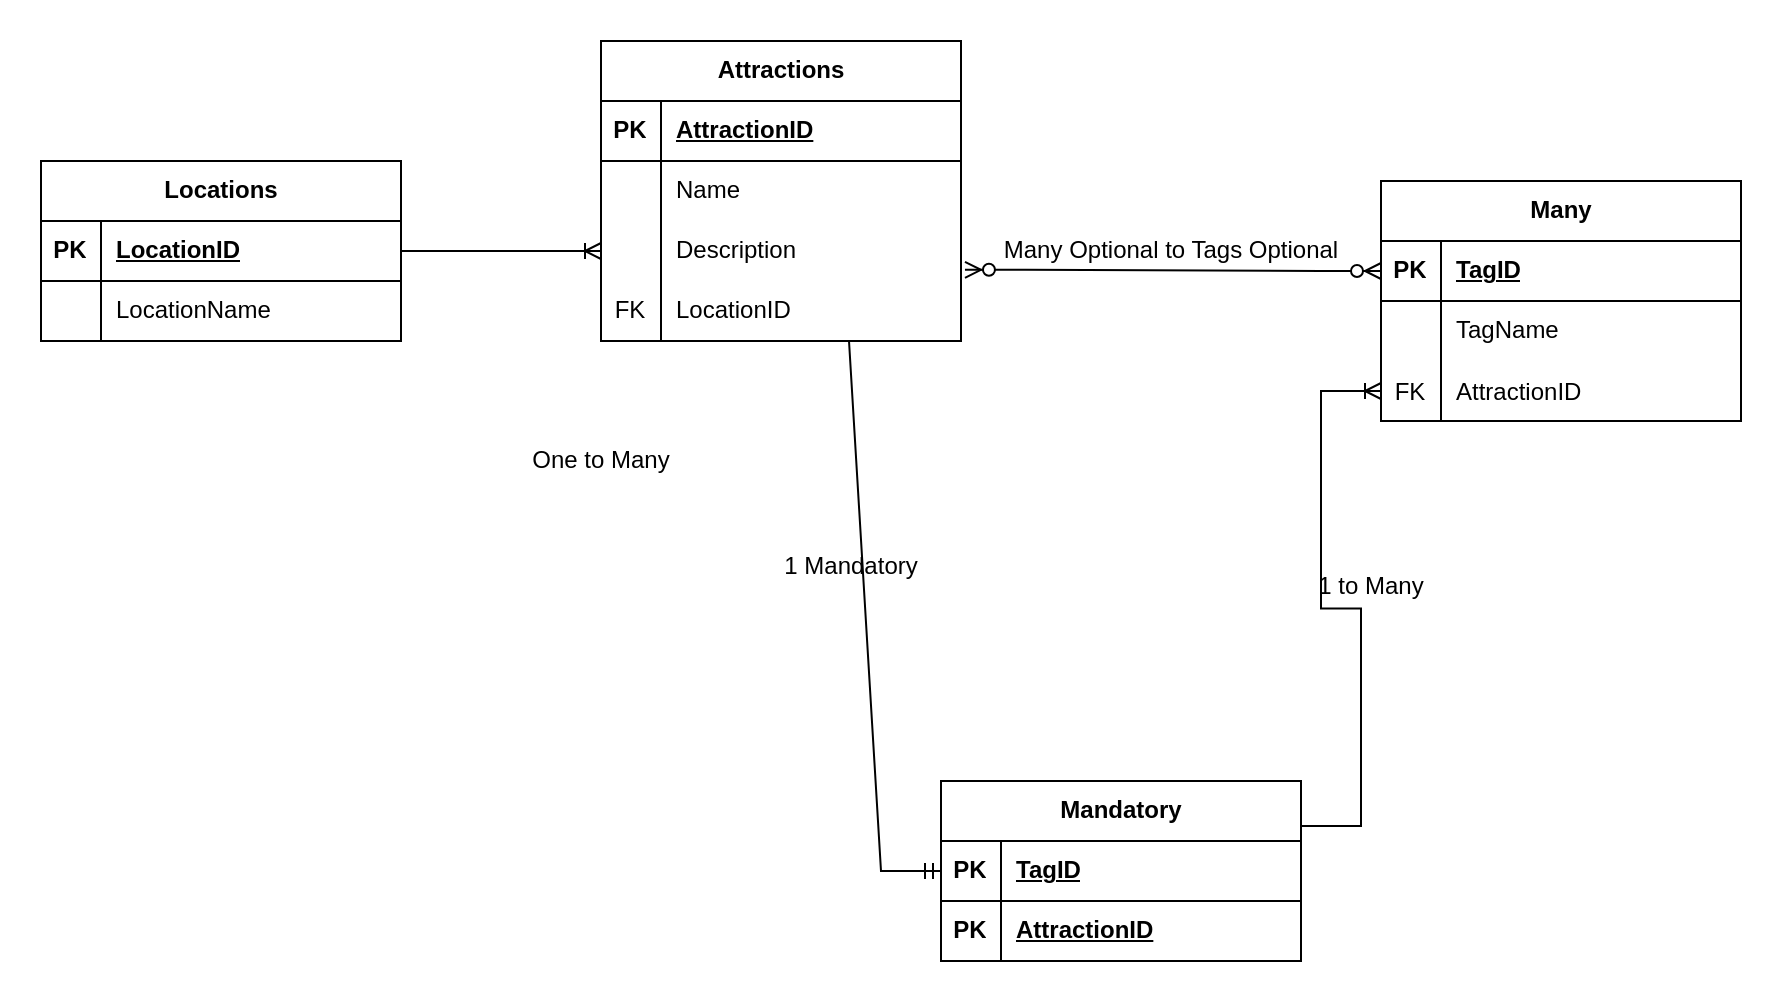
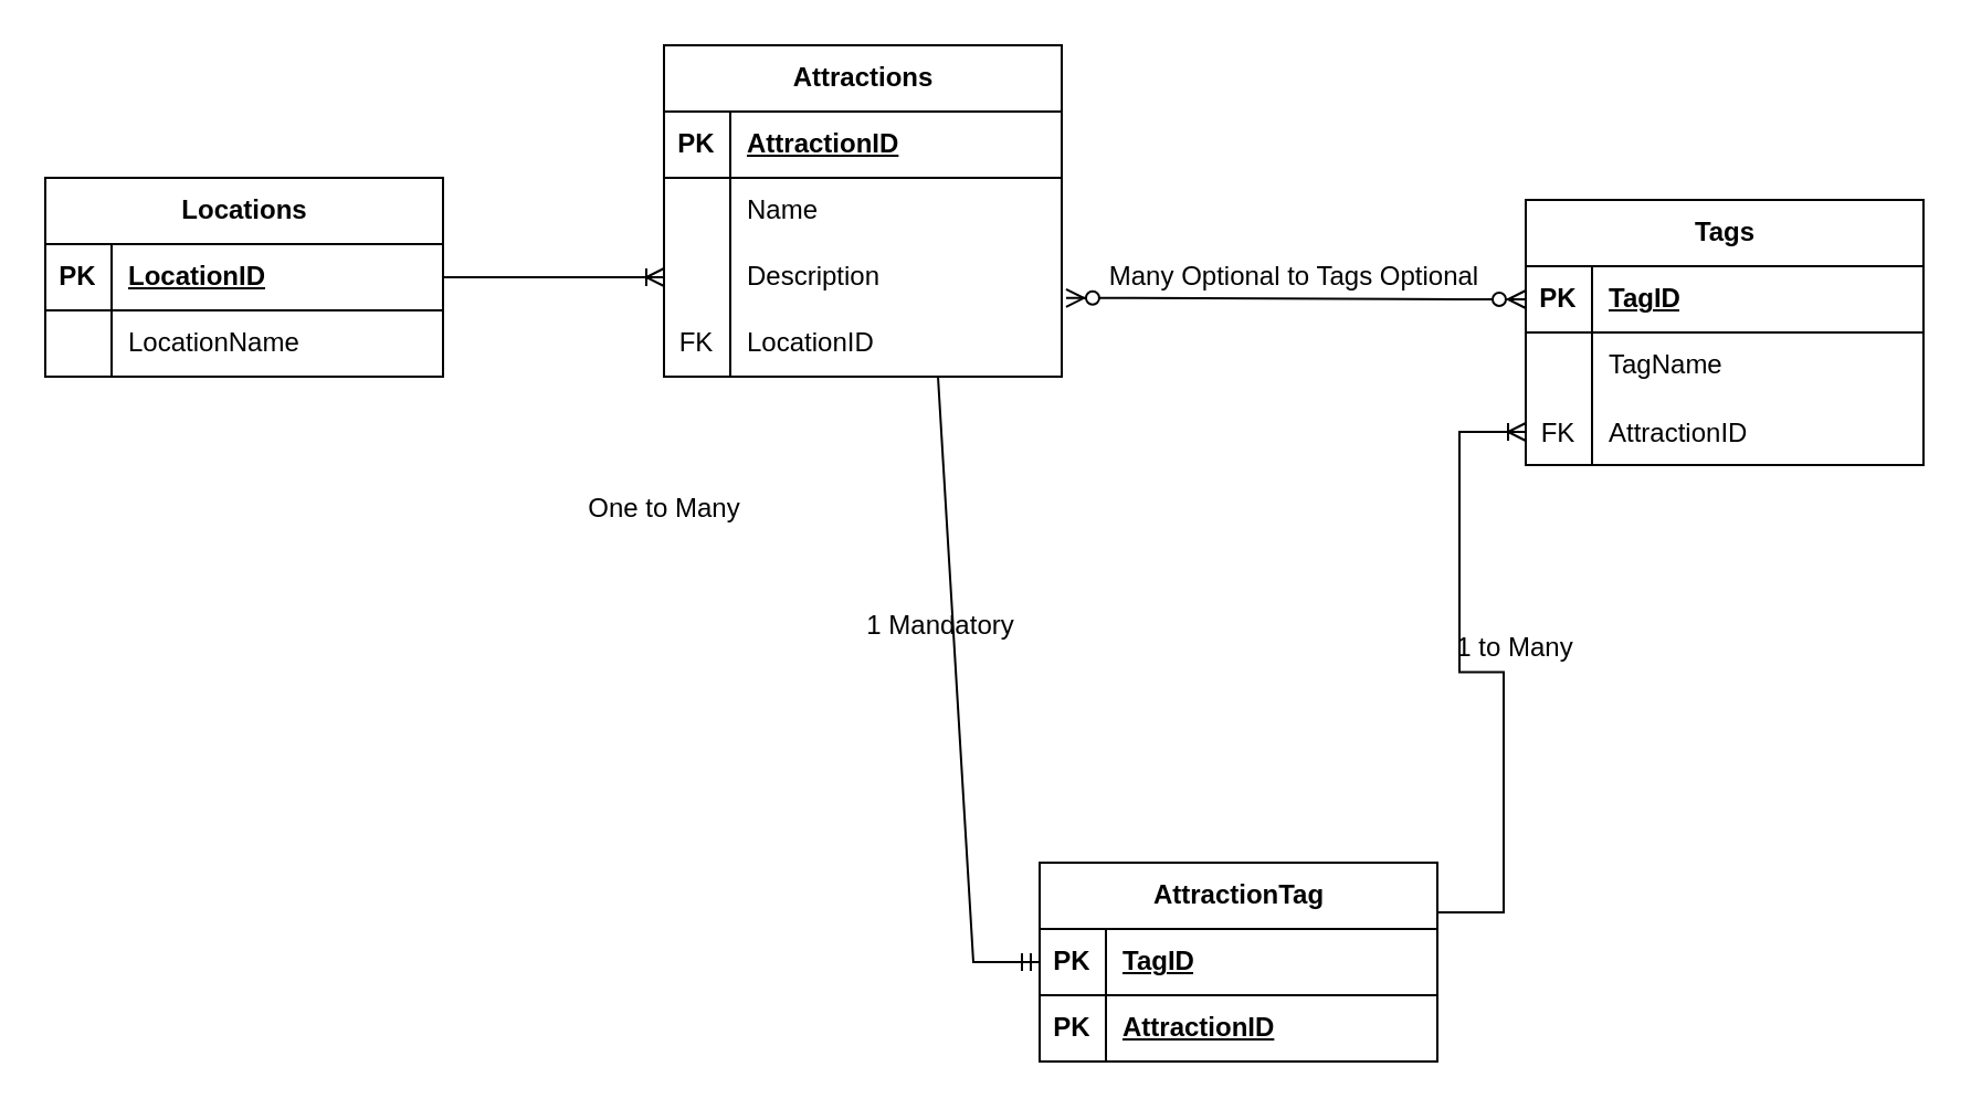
  <mxCell id="0" />
  <mxCell id="1" parent="0" />
  <mxCell id="2" value="Attractions" style="shape=table;startSize=30;container=1;collapsible=1;childLayout=tableLayout;fixedRows=1;rowLines=0;fontStyle=1;align=center;resizeLast=1;html=1;" vertex="1" parent="1"><mxGeometry x="300" y="20" width="180" height="150" as="geometry" /></mxCell>
  <mxCell id="3" value="" style="shape=tableRow;horizontal=0;startSize=0;swimlaneHead=0;swimlaneBody=0;fillColor=none;collapsible=0;dropTarget=0;points=[[0,0.5],[1,0.5]];portConstraint=eastwest;top=0;left=0;right=0;bottom=1;" vertex="1" parent="2"><mxGeometry y="30" width="180" height="30" as="geometry" /></mxCell>
  <mxCell id="4" value="PK" style="shape=partialRectangle;connectable=0;fillColor=none;top=0;left=0;bottom=0;right=0;fontStyle=1;overflow=hidden;whiteSpace=wrap;html=1;" vertex="1" parent="3"><mxGeometry width="30" height="30" as="geometry"><mxRectangle width="30" height="30" as="alternateBounds" /></mxGeometry></mxCell>
  <mxCell id="5" value="AttractionID" style="shape=partialRectangle;connectable=0;fillColor=none;top=0;left=0;bottom=0;right=0;align=left;spacingLeft=6;fontStyle=5;overflow=hidden;whiteSpace=wrap;html=1;" vertex="1" parent="3"><mxGeometry x="30" width="150" height="30" as="geometry"><mxRectangle width="150" height="30" as="alternateBounds" /></mxGeometry></mxCell>
  <mxCell id="6" value="" style="shape=tableRow;horizontal=0;startSize=0;swimlaneHead=0;swimlaneBody=0;fillColor=none;collapsible=0;dropTarget=0;points=[[0,0.5],[1,0.5]];portConstraint=eastwest;top=0;left=0;right=0;bottom=0;" vertex="1" parent="2"><mxGeometry y="60" width="180" height="30" as="geometry" /></mxCell>
  <mxCell id="7" value="" style="shape=partialRectangle;connectable=0;fillColor=none;top=0;left=0;bottom=0;right=0;editable=1;overflow=hidden;whiteSpace=wrap;html=1;" vertex="1" parent="6"><mxGeometry width="30" height="30" as="geometry"><mxRectangle width="30" height="30" as="alternateBounds" /></mxGeometry></mxCell>
  <mxCell id="8" value="Name" style="shape=partialRectangle;connectable=0;fillColor=none;top=0;left=0;bottom=0;right=0;align=left;spacingLeft=6;overflow=hidden;whiteSpace=wrap;html=1;" vertex="1" parent="6"><mxGeometry x="30" width="150" height="30" as="geometry"><mxRectangle width="150" height="30" as="alternateBounds" /></mxGeometry></mxCell>
  <mxCell id="9" value="" style="shape=tableRow;horizontal=0;startSize=0;swimlaneHead=0;swimlaneBody=0;fillColor=none;collapsible=0;dropTarget=0;points=[[0,0.5],[1,0.5]];portConstraint=eastwest;top=0;left=0;right=0;bottom=0;" vertex="1" parent="2"><mxGeometry y="90" width="180" height="30" as="geometry" /></mxCell>
  <mxCell id="10" value="" style="shape=partialRectangle;connectable=0;fillColor=none;top=0;left=0;bottom=0;right=0;editable=1;overflow=hidden;whiteSpace=wrap;html=1;" vertex="1" parent="9"><mxGeometry width="30" height="30" as="geometry"><mxRectangle width="30" height="30" as="alternateBounds" /></mxGeometry></mxCell>
  <mxCell id="11" value="Description" style="shape=partialRectangle;connectable=0;fillColor=none;top=0;left=0;bottom=0;right=0;align=left;spacingLeft=6;overflow=hidden;whiteSpace=wrap;html=1;" vertex="1" parent="9"><mxGeometry x="30" width="150" height="30" as="geometry"><mxRectangle width="150" height="30" as="alternateBounds" /></mxGeometry></mxCell>
  <mxCell id="12" value="" style="shape=tableRow;horizontal=0;startSize=0;swimlaneHead=0;swimlaneBody=0;fillColor=none;collapsible=0;dropTarget=0;points=[[0,0.5],[1,0.5]];portConstraint=eastwest;top=0;left=0;right=0;bottom=0;" vertex="1" parent="2"><mxGeometry y="120" width="180" height="30" as="geometry" /></mxCell>
  <mxCell id="13" value="FK" style="shape=partialRectangle;connectable=0;fillColor=none;top=0;left=0;bottom=0;right=0;editable=1;overflow=hidden;whiteSpace=wrap;html=1;" vertex="1" parent="12"><mxGeometry width="30" height="30" as="geometry"><mxRectangle width="30" height="30" as="alternateBounds" /></mxGeometry></mxCell>
  <mxCell id="14" value="LocationID" style="shape=partialRectangle;connectable=0;fillColor=none;top=0;left=0;bottom=0;right=0;align=left;spacingLeft=6;overflow=hidden;whiteSpace=wrap;html=1;" vertex="1" parent="12"><mxGeometry x="30" width="150" height="30" as="geometry"><mxRectangle width="150" height="30" as="alternateBounds" /></mxGeometry></mxCell>
  <mxCell id="15" value="Locations" style="shape=table;startSize=30;container=1;collapsible=1;childLayout=tableLayout;fixedRows=1;rowLines=0;fontStyle=1;align=center;resizeLast=1;html=1;" vertex="1" parent="1"><mxGeometry x="20" y="80" width="180" height="90" as="geometry" /></mxCell>
  <mxCell id="16" value="" style="shape=tableRow;horizontal=0;startSize=0;swimlaneHead=0;swimlaneBody=0;fillColor=none;collapsible=0;dropTarget=0;points=[[0,0.5],[1,0.5]];portConstraint=eastwest;top=0;left=0;right=0;bottom=1;" vertex="1" parent="15"><mxGeometry y="30" width="180" height="30" as="geometry" /></mxCell>
  <mxCell id="17" value="PK" style="shape=partialRectangle;connectable=0;fillColor=none;top=0;left=0;bottom=0;right=0;fontStyle=1;overflow=hidden;whiteSpace=wrap;html=1;" vertex="1" parent="16"><mxGeometry width="30" height="30" as="geometry"><mxRectangle width="30" height="30" as="alternateBounds" /></mxGeometry></mxCell>
  <mxCell id="18" value="LocationID" style="shape=partialRectangle;connectable=0;fillColor=none;top=0;left=0;bottom=0;right=0;align=left;spacingLeft=6;fontStyle=5;overflow=hidden;whiteSpace=wrap;html=1;" vertex="1" parent="16"><mxGeometry x="30" width="150" height="30" as="geometry"><mxRectangle width="150" height="30" as="alternateBounds" /></mxGeometry></mxCell>
  <mxCell id="19" value="" style="shape=tableRow;horizontal=0;startSize=0;swimlaneHead=0;swimlaneBody=0;fillColor=none;collapsible=0;dropTarget=0;points=[[0,0.5],[1,0.5]];portConstraint=eastwest;top=0;left=0;right=0;bottom=0;" vertex="1" parent="15"><mxGeometry y="60" width="180" height="30" as="geometry" /></mxCell>
  <mxCell id="20" value="" style="shape=partialRectangle;connectable=0;fillColor=none;top=0;left=0;bottom=0;right=0;editable=1;overflow=hidden;whiteSpace=wrap;html=1;" vertex="1" parent="19"><mxGeometry width="30" height="30" as="geometry"><mxRectangle width="30" height="30" as="alternateBounds" /></mxGeometry></mxCell>
  <mxCell id="21" value="LocationName" style="shape=partialRectangle;connectable=0;fillColor=none;top=0;left=0;bottom=0;right=0;align=left;spacingLeft=6;overflow=hidden;whiteSpace=wrap;html=1;" vertex="1" parent="19"><mxGeometry x="30" width="150" height="30" as="geometry"><mxRectangle width="150" height="30" as="alternateBounds" /></mxGeometry></mxCell>
  <mxCell id="22" value="" style="edgeStyle=entityRelationEdgeStyle;fontSize=12;html=1;endArrow=ERoneToMany;rounded=0;exitX=1;exitY=0.5;exitDx=0;exitDy=0;entryX=0;entryY=0.5;entryDx=0;entryDy=0;" edge="1" parent="1" source="16" target="9"><mxGeometry width="100" height="100" relative="1" as="geometry"><mxPoint x="440" y="40" as="sourcePoint" /><mxPoint x="390" y="100" as="targetPoint" /><Array as="points"><mxPoint x="250" y="120" /><mxPoint x="410" y="50" /><mxPoint x="360" y="80" /></Array></mxGeometry></mxCell>
- <mxCell id="23" value="Many" style="shape=table;startSize=30;container=1;collapsible=1;childLayout=tableLayout;fixedRows=1;rowLines=0;fontStyle=1;align=center;resizeLast=1;html=1;" vertex="1" parent="1"><mxGeometry x="690" y="90" width="180" height="120" as="geometry" /></mxCell>
+ <mxCell id="23" value="Tags" style="shape=table;startSize=30;container=1;collapsible=1;childLayout=tableLayout;fixedRows=1;rowLines=0;fontStyle=1;align=center;resizeLast=1;html=1;" vertex="1" parent="1"><mxGeometry x="690" y="90" width="180" height="120" as="geometry" /></mxCell>
  <mxCell id="24" value="" style="shape=tableRow;horizontal=0;startSize=0;swimlaneHead=0;swimlaneBody=0;fillColor=none;collapsible=0;dropTarget=0;points=[[0,0.5],[1,0.5]];portConstraint=eastwest;top=0;left=0;right=0;bottom=1;" vertex="1" parent="23"><mxGeometry y="30" width="180" height="30" as="geometry" /></mxCell>
  <mxCell id="25" value="PK" style="shape=partialRectangle;connectable=0;fillColor=none;top=0;left=0;bottom=0;right=0;fontStyle=1;overflow=hidden;whiteSpace=wrap;html=1;" vertex="1" parent="24"><mxGeometry width="30" height="30" as="geometry"><mxRectangle width="30" height="30" as="alternateBounds" /></mxGeometry></mxCell>
  <mxCell id="26" value="TagID" style="shape=partialRectangle;connectable=0;fillColor=none;top=0;left=0;bottom=0;right=0;align=left;spacingLeft=6;fontStyle=5;overflow=hidden;whiteSpace=wrap;html=1;" vertex="1" parent="24"><mxGeometry x="30" width="150" height="30" as="geometry"><mxRectangle width="150" height="30" as="alternateBounds" /></mxGeometry></mxCell>
  <mxCell id="27" value="" style="shape=tableRow;horizontal=0;startSize=0;swimlaneHead=0;swimlaneBody=0;fillColor=none;collapsible=0;dropTarget=0;points=[[0,0.5],[1,0.5]];portConstraint=eastwest;top=0;left=0;right=0;bottom=0;" vertex="1" parent="23"><mxGeometry y="60" width="180" height="30" as="geometry" /></mxCell>
  <mxCell id="28" value="" style="shape=partialRectangle;connectable=0;fillColor=none;top=0;left=0;bottom=0;right=0;editable=1;overflow=hidden;whiteSpace=wrap;html=1;" vertex="1" parent="27"><mxGeometry width="30" height="30" as="geometry"><mxRectangle width="30" height="30" as="alternateBounds" /></mxGeometry></mxCell>
  <mxCell id="29" value="TagName" style="shape=partialRectangle;connectable=0;fillColor=none;top=0;left=0;bottom=0;right=0;align=left;spacingLeft=6;overflow=hidden;whiteSpace=wrap;html=1;" vertex="1" parent="27"><mxGeometry x="30" width="150" height="30" as="geometry"><mxRectangle width="150" height="30" as="alternateBounds" /></mxGeometry></mxCell>
  <mxCell id="30" value="" style="shape=tableRow;horizontal=0;startSize=0;swimlaneHead=0;swimlaneBody=0;fillColor=none;collapsible=0;dropTarget=0;points=[[0,0.5],[1,0.5]];portConstraint=eastwest;top=0;left=0;right=0;bottom=0;" vertex="1" parent="23"><mxGeometry y="90" width="180" height="30" as="geometry" /></mxCell>
  <mxCell id="31" value="FK" style="shape=partialRectangle;connectable=0;fillColor=none;top=0;left=0;bottom=0;right=0;editable=1;overflow=hidden;" vertex="1" parent="30"><mxGeometry width="30" height="30" as="geometry"><mxRectangle width="30" height="30" as="alternateBounds" /></mxGeometry></mxCell>
  <mxCell id="32" value="AttractionID" style="shape=partialRectangle;connectable=0;fillColor=none;top=0;left=0;bottom=0;right=0;align=left;spacingLeft=6;overflow=hidden;" vertex="1" parent="30"><mxGeometry x="30" width="150" height="30" as="geometry"><mxRectangle width="150" height="30" as="alternateBounds" /></mxGeometry></mxCell>
  <mxCell id="33" value="One to Many" style="text;html=1;align=center;verticalAlign=middle;resizable=0;points=[];autosize=1;strokeColor=none;fillColor=none;" vertex="1" parent="1"><mxGeometry x="255" y="215" width="90" height="30" as="geometry" /></mxCell>
  <mxCell id="34" value="Many Optional&amp;nbsp;to Tags Optional" style="text;html=1;align=center;verticalAlign=middle;resizable=0;points=[];autosize=1;strokeColor=none;fillColor=none;" vertex="1" parent="1"><mxGeometry x="490" y="110" width="190" height="30" as="geometry" /></mxCell>
  <mxCell id="35" value="" style="edgeStyle=entityRelationEdgeStyle;fontSize=12;html=1;endArrow=ERzeroToMany;endFill=1;startArrow=ERzeroToMany;rounded=0;exitX=1.011;exitY=0.813;exitDx=0;exitDy=0;exitPerimeter=0;entryX=0;entryY=0.5;entryDx=0;entryDy=0;" edge="1" parent="1" source="9" target="24"><mxGeometry width="100" height="100" relative="1" as="geometry"><mxPoint x="490" y="130" as="sourcePoint" /><mxPoint x="680" y="130" as="targetPoint" /></mxGeometry></mxCell>
- <mxCell id="36" value="Mandatory" style="shape=table;startSize=30;container=1;collapsible=1;childLayout=tableLayout;fixedRows=1;rowLines=0;fontStyle=1;align=center;resizeLast=1;html=1;" vertex="1" parent="1"><mxGeometry x="470" y="390" width="180" height="90" as="geometry" /></mxCell>
+ <mxCell id="36" value="AttractionTag" style="shape=table;startSize=30;container=1;collapsible=1;childLayout=tableLayout;fixedRows=1;rowLines=0;fontStyle=1;align=center;resizeLast=1;html=1;" vertex="1" parent="1"><mxGeometry x="470" y="390" width="180" height="90" as="geometry" /></mxCell>
  <mxCell id="37" value="" style="shape=tableRow;horizontal=0;startSize=0;swimlaneHead=0;swimlaneBody=0;fillColor=none;collapsible=0;dropTarget=0;points=[[0,0.5],[1,0.5]];portConstraint=eastwest;top=0;left=0;right=0;bottom=1;" vertex="1" parent="36"><mxGeometry y="30" width="180" height="30" as="geometry" /></mxCell>
  <mxCell id="38" value="PK" style="shape=partialRectangle;connectable=0;fillColor=none;top=0;left=0;bottom=0;right=0;fontStyle=1;overflow=hidden;whiteSpace=wrap;html=1;" vertex="1" parent="37"><mxGeometry width="30" height="30" as="geometry"><mxRectangle width="30" height="30" as="alternateBounds" /></mxGeometry></mxCell>
  <mxCell id="39" value="TagID" style="shape=partialRectangle;connectable=0;fillColor=none;top=0;left=0;bottom=0;right=0;align=left;spacingLeft=6;fontStyle=5;overflow=hidden;whiteSpace=wrap;html=1;" vertex="1" parent="37"><mxGeometry x="30" width="150" height="30" as="geometry"><mxRectangle width="150" height="30" as="alternateBounds" /></mxGeometry></mxCell>
  <mxCell id="40" value="" style="shape=tableRow;horizontal=0;startSize=0;swimlaneHead=0;swimlaneBody=0;fillColor=none;collapsible=0;dropTarget=0;points=[[0,0.5],[1,0.5]];portConstraint=eastwest;top=0;left=0;right=0;bottom=0;" vertex="1" parent="36"><mxGeometry y="60" width="180" height="30" as="geometry" /></mxCell>
  <mxCell id="41" value="&lt;b&gt;PK&lt;/b&gt;" style="shape=partialRectangle;connectable=0;fillColor=none;top=0;left=0;bottom=1;right=0;editable=1;overflow=hidden;whiteSpace=wrap;html=1;" vertex="1" parent="40"><mxGeometry width="30" height="30" as="geometry"><mxRectangle width="30" height="30" as="alternateBounds" /></mxGeometry></mxCell>
  <mxCell id="42" value="&lt;b&gt;&lt;u&gt;AttractionID&lt;/u&gt;&lt;/b&gt;" style="shape=partialRectangle;connectable=0;fillColor=none;top=0;left=0;bottom=1;right=0;align=left;spacingLeft=6;overflow=hidden;whiteSpace=wrap;html=1;strokeWidth=1;labelBorderColor=none;" vertex="1" parent="40"><mxGeometry x="30" width="150" height="30" as="geometry"><mxRectangle width="150" height="30" as="alternateBounds" /></mxGeometry></mxCell>
  <mxCell id="43" value="" style="edgeStyle=entityRelationEdgeStyle;fontSize=12;html=1;endArrow=ERmandOne;rounded=0;exitX=0.513;exitY=0.987;exitDx=0;exitDy=0;exitPerimeter=0;entryX=0;entryY=0.5;entryDx=0;entryDy=0;" edge="1" parent="1" target="37"><mxGeometry width="100" height="100" relative="1" as="geometry"><mxPoint x="394" y="170" as="sourcePoint" /><mxPoint x="668.42" y="456.79" as="targetPoint" /></mxGeometry></mxCell>
  <mxCell id="44" value="1 to Many&lt;div&gt;&lt;br&gt;&lt;/div&gt;" style="text;html=1;align=center;verticalAlign=middle;resizable=0;points=[];autosize=1;strokeColor=none;fillColor=none;" vertex="1" parent="1"><mxGeometry x="645" y="280" width="80" height="40" as="geometry" /></mxCell>
  <mxCell id="45" value="1 Mandatory&lt;div&gt;&lt;br&gt;&lt;/div&gt;" style="text;html=1;align=center;verticalAlign=middle;resizable=0;points=[];autosize=1;strokeColor=none;fillColor=none;rotation=0;" vertex="1" parent="1"><mxGeometry x="380" y="270" width="90" height="40" as="geometry" /></mxCell>
  <mxCell id="46" value="" style="edgeStyle=entityRelationEdgeStyle;fontSize=12;html=1;endArrow=ERoneToMany;rounded=0;exitX=1;exitY=0.25;exitDx=0;exitDy=0;entryX=0;entryY=0.5;entryDx=0;entryDy=0;" edge="1" parent="1" source="36" target="30"><mxGeometry width="100" height="100" relative="1" as="geometry"><mxPoint x="650" y="350" as="sourcePoint" /><mxPoint x="750" y="250" as="targetPoint" /></mxGeometry></mxCell>
